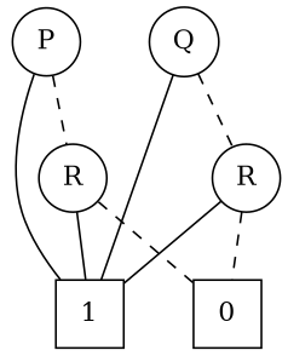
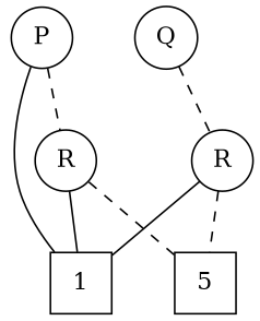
  digraph {
    node [shape=circle]
    edge [arrowhead=none]
    n1 [label=P]
    n2 [label=R]
    n3 [label=1 shape=square]
-   n4 [label=0 shape=square]
+   n4 [label=5 shape=square]
    n5 [label=Q]
    n6 [label=R]
    n1 -> n2 [style=dashed]
    n1 -> n3
    n2 -> n3
    n2 -> n4 [style=dashed]
-   n5 -> n3
    n5 -> n6 [style=dashed]
    n6 -> n3
    n6 -> n4 [style=dashed]
  }
